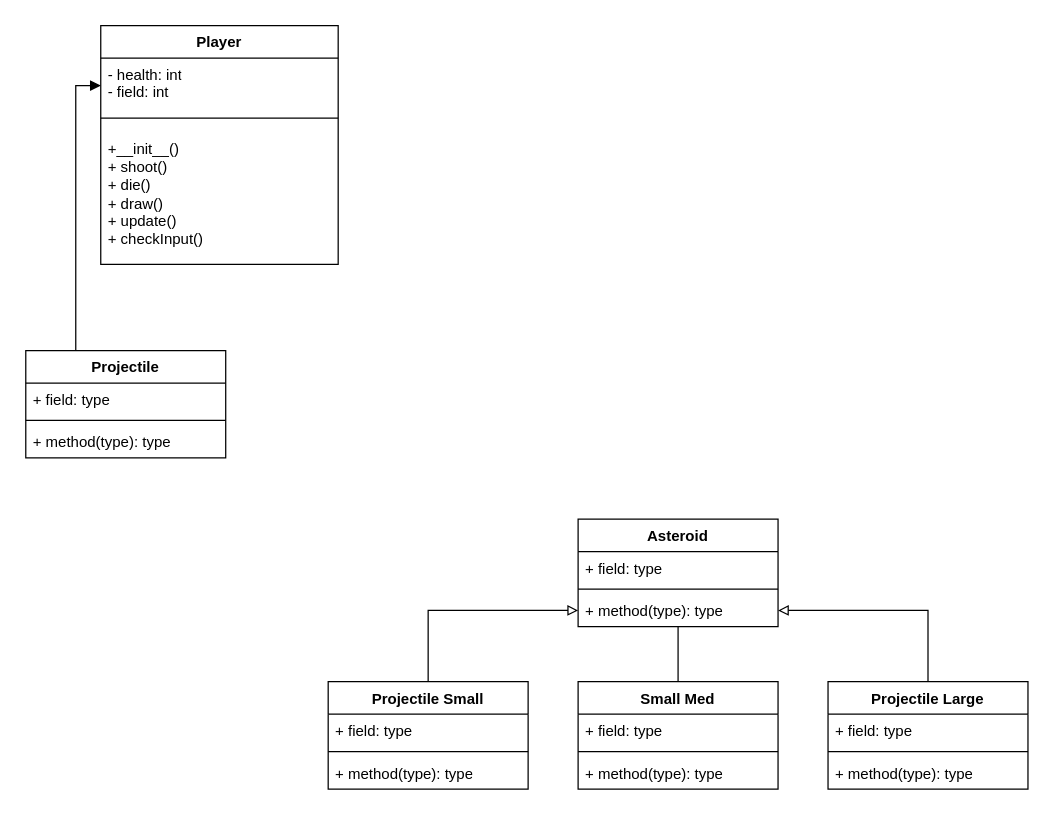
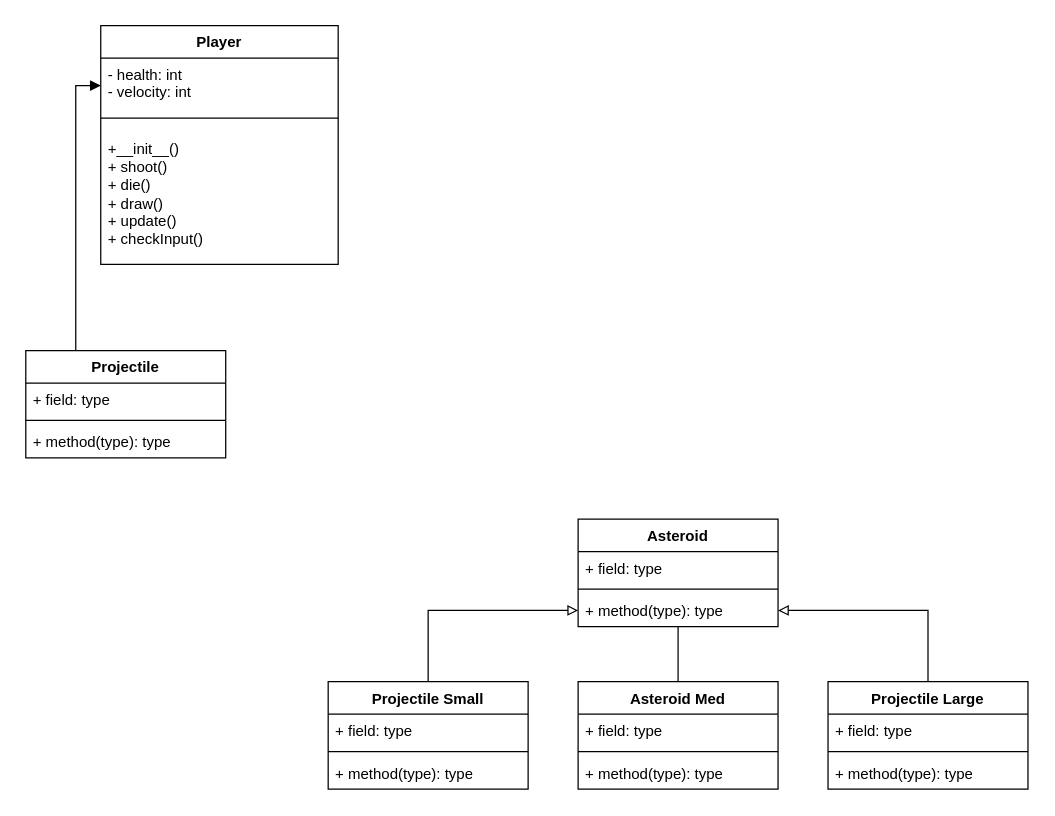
  <mxCell id="0" />
  <mxCell id="1" parent="0" />
  <mxCell id="2" value="Asteroid" style="swimlane;fontStyle=1;align=center;verticalAlign=top;childLayout=stackLayout;horizontal=1;startSize=26;horizontalStack=0;resizeParent=1;resizeParentMax=0;resizeLast=0;collapsible=1;marginBottom=0;whiteSpace=wrap;html=1;" parent="1" vertex="1"><mxGeometry x="462" y="415" width="160" height="86" as="geometry" /></mxCell>
  <mxCell id="3" value="+ field: type" style="text;strokeColor=none;fillColor=none;align=left;verticalAlign=top;spacingLeft=4;spacingRight=4;overflow=hidden;rotatable=0;points=[[0,0.5],[1,0.5]];portConstraint=eastwest;whiteSpace=wrap;html=1;" parent="2" vertex="1"><mxGeometry y="26" width="160" height="26" as="geometry" /></mxCell>
  <mxCell id="4" value="" style="line;strokeWidth=1;fillColor=none;align=left;verticalAlign=middle;spacingTop=-1;spacingLeft=3;spacingRight=3;rotatable=0;labelPosition=right;points=[];portConstraint=eastwest;strokeColor=inherit;" parent="2" vertex="1"><mxGeometry y="52" width="160" height="8" as="geometry" /></mxCell>
  <mxCell id="5" value="+ method(type): type" style="text;strokeColor=none;fillColor=none;align=left;verticalAlign=top;spacingLeft=4;spacingRight=4;overflow=hidden;rotatable=0;points=[[0,0.5],[1,0.5]];portConstraint=eastwest;whiteSpace=wrap;html=1;" parent="2" vertex="1"><mxGeometry y="60" width="160" height="26" as="geometry" /></mxCell>
  <mxCell id="6" value="Player" style="swimlane;fontStyle=1;align=center;verticalAlign=top;childLayout=stackLayout;horizontal=1;startSize=26;horizontalStack=0;resizeParent=1;resizeParentMax=0;resizeLast=0;collapsible=1;marginBottom=0;whiteSpace=wrap;html=1;" parent="1" vertex="1"><mxGeometry x="80" y="20" width="190" height="191" as="geometry" /></mxCell>
- <mxCell id="7" value="&lt;div&gt;- health: int&lt;/div&gt;&lt;div&gt;- field: int&lt;/div&gt;" style="text;strokeColor=none;fillColor=none;align=left;verticalAlign=top;spacingLeft=4;spacingRight=4;overflow=hidden;rotatable=0;points=[[0,0.5],[1,0.5]];portConstraint=eastwest;whiteSpace=wrap;html=1;" parent="6" vertex="1"><mxGeometry y="26" width="190" height="44" as="geometry" /></mxCell>
+ <mxCell id="7" value="&lt;div&gt;- health: int&lt;/div&gt;&lt;div&gt;- velocity: int&lt;/div&gt;" style="text;strokeColor=none;fillColor=none;align=left;verticalAlign=top;spacingLeft=4;spacingRight=4;overflow=hidden;rotatable=0;points=[[0,0.5],[1,0.5]];portConstraint=eastwest;whiteSpace=wrap;html=1;" parent="6" vertex="1"><mxGeometry y="26" width="190" height="44" as="geometry" /></mxCell>
  <mxCell id="8" value="" style="line;strokeWidth=1;fillColor=none;align=left;verticalAlign=middle;spacingTop=-1;spacingLeft=3;spacingRight=3;rotatable=0;labelPosition=right;points=[];portConstraint=eastwest;strokeColor=inherit;" parent="6" vertex="1"><mxGeometry y="70" width="190" height="8" as="geometry" /></mxCell>
  <mxCell id="9" value="&lt;div&gt;+__init__()&lt;/div&gt;&lt;div&gt;+ shoot()&lt;br&gt;&lt;/div&gt;&lt;div&gt;+ die()&lt;br&gt;&lt;/div&gt;&lt;div&gt;+ draw()&lt;/div&gt;&lt;div&gt;+ update()&lt;/div&gt;&lt;div&gt;+ checkInput()&lt;/div&gt;" style="text;strokeColor=none;fillColor=none;align=left;verticalAlign=middle;spacingLeft=4;spacingRight=4;overflow=hidden;rotatable=0;points=[[0,0.5],[1,0.5]];portConstraint=eastwest;whiteSpace=wrap;html=1;strokeWidth=1;horizontal=1;" parent="6" vertex="1"><mxGeometry y="78" width="190" height="113" as="geometry" /></mxCell>
  <mxCell id="10" value="Projectile Small" style="swimlane;fontStyle=1;align=center;verticalAlign=top;childLayout=stackLayout;horizontal=1;startSize=26;horizontalStack=0;resizeParent=1;resizeParentMax=0;resizeLast=0;collapsible=1;marginBottom=0;whiteSpace=wrap;html=1;" parent="1" vertex="1"><mxGeometry x="262" y="545" width="160" height="86" as="geometry" /></mxCell>
  <mxCell id="11" value="+ field: type" style="text;strokeColor=none;fillColor=none;align=left;verticalAlign=top;spacingLeft=4;spacingRight=4;overflow=hidden;rotatable=0;points=[[0,0.5],[1,0.5]];portConstraint=eastwest;whiteSpace=wrap;html=1;" parent="10" vertex="1"><mxGeometry y="26" width="160" height="26" as="geometry" /></mxCell>
  <mxCell id="12" value="" style="line;strokeWidth=1;fillColor=none;align=left;verticalAlign=middle;spacingTop=-1;spacingLeft=3;spacingRight=3;rotatable=0;labelPosition=right;points=[];portConstraint=eastwest;strokeColor=inherit;" parent="10" vertex="1"><mxGeometry y="52" width="160" height="8" as="geometry" /></mxCell>
  <mxCell id="13" value="+ method(type): type" style="text;strokeColor=none;fillColor=none;align=left;verticalAlign=top;spacingLeft=4;spacingRight=4;overflow=hidden;rotatable=0;points=[[0,0.5],[1,0.5]];portConstraint=eastwest;whiteSpace=wrap;html=1;" parent="10" vertex="1"><mxGeometry y="60" width="160" height="26" as="geometry" /></mxCell>
  <mxCell id="14" value="Projectile Large" style="swimlane;fontStyle=1;align=center;verticalAlign=top;childLayout=stackLayout;horizontal=1;startSize=26;horizontalStack=0;resizeParent=1;resizeParentMax=0;resizeLast=0;collapsible=1;marginBottom=0;whiteSpace=wrap;html=1;" parent="1" vertex="1"><mxGeometry x="662" y="545" width="160" height="86" as="geometry" /></mxCell>
  <mxCell id="15" value="+ field: type" style="text;strokeColor=none;fillColor=none;align=left;verticalAlign=top;spacingLeft=4;spacingRight=4;overflow=hidden;rotatable=0;points=[[0,0.5],[1,0.5]];portConstraint=eastwest;whiteSpace=wrap;html=1;" parent="14" vertex="1"><mxGeometry y="26" width="160" height="26" as="geometry" /></mxCell>
  <mxCell id="16" value="" style="line;strokeWidth=1;fillColor=none;align=left;verticalAlign=middle;spacingTop=-1;spacingLeft=3;spacingRight=3;rotatable=0;labelPosition=right;points=[];portConstraint=eastwest;strokeColor=inherit;" parent="14" vertex="1"><mxGeometry y="52" width="160" height="8" as="geometry" /></mxCell>
  <mxCell id="17" value="+ method(type): type" style="text;strokeColor=none;fillColor=none;align=left;verticalAlign=top;spacingLeft=4;spacingRight=4;overflow=hidden;rotatable=0;points=[[0,0.5],[1,0.5]];portConstraint=eastwest;whiteSpace=wrap;html=1;" parent="14" vertex="1"><mxGeometry y="60" width="160" height="26" as="geometry" /></mxCell>
  <mxCell id="18" style="edgeStyle=orthogonalEdgeStyle;rounded=0;orthogonalLoop=1;jettySize=auto;html=1;exitX=0.5;exitY=0;exitDx=0;exitDy=0;entryX=0.5;entryY=1;entryDx=0;entryDy=0;endArrow=none;endFill=0;" parent="1" source="19" target="2" edge="1"><mxGeometry relative="1" as="geometry" /></mxCell>
- <mxCell id="19" value="Small Med" style="swimlane;fontStyle=1;align=center;verticalAlign=top;childLayout=stackLayout;horizontal=1;startSize=26;horizontalStack=0;resizeParent=1;resizeParentMax=0;resizeLast=0;collapsible=1;marginBottom=0;whiteSpace=wrap;html=1;" parent="1" vertex="1"><mxGeometry x="462" y="545" width="160" height="86" as="geometry" /></mxCell>
+ <mxCell id="19" value="Asteroid Med" style="swimlane;fontStyle=1;align=center;verticalAlign=top;childLayout=stackLayout;horizontal=1;startSize=26;horizontalStack=0;resizeParent=1;resizeParentMax=0;resizeLast=0;collapsible=1;marginBottom=0;whiteSpace=wrap;html=1;" parent="1" vertex="1"><mxGeometry x="462" y="545" width="160" height="86" as="geometry" /></mxCell>
  <mxCell id="20" value="+ field: type" style="text;strokeColor=none;fillColor=none;align=left;verticalAlign=top;spacingLeft=4;spacingRight=4;overflow=hidden;rotatable=0;points=[[0,0.5],[1,0.5]];portConstraint=eastwest;whiteSpace=wrap;html=1;" parent="19" vertex="1"><mxGeometry y="26" width="160" height="26" as="geometry" /></mxCell>
  <mxCell id="21" value="" style="line;strokeWidth=1;fillColor=none;align=left;verticalAlign=middle;spacingTop=-1;spacingLeft=3;spacingRight=3;rotatable=0;labelPosition=right;points=[];portConstraint=eastwest;strokeColor=inherit;" parent="19" vertex="1"><mxGeometry y="52" width="160" height="8" as="geometry" /></mxCell>
  <mxCell id="22" value="+ method(type): type" style="text;strokeColor=none;fillColor=none;align=left;verticalAlign=top;spacingLeft=4;spacingRight=4;overflow=hidden;rotatable=0;points=[[0,0.5],[1,0.5]];portConstraint=eastwest;whiteSpace=wrap;html=1;" parent="19" vertex="1"><mxGeometry y="60" width="160" height="26" as="geometry" /></mxCell>
  <mxCell id="23" style="edgeStyle=orthogonalEdgeStyle;rounded=0;orthogonalLoop=1;jettySize=auto;html=1;entryX=1;entryY=0.5;entryDx=0;entryDy=0;endArrow=block;endFill=0;exitX=0.5;exitY=0;exitDx=0;exitDy=0;" parent="1" source="14" target="5" edge="1"><mxGeometry relative="1" as="geometry"><mxPoint x="692" y="465" as="sourcePoint" /></mxGeometry></mxCell>
  <mxCell id="24" style="edgeStyle=orthogonalEdgeStyle;rounded=0;orthogonalLoop=1;jettySize=auto;html=1;entryX=0;entryY=0.5;entryDx=0;entryDy=0;endArrow=block;endFill=0;exitX=0.5;exitY=0;exitDx=0;exitDy=0;" parent="1" source="10" target="5" edge="1"><mxGeometry relative="1" as="geometry"><mxPoint x="412" y="465" as="sourcePoint" /></mxGeometry></mxCell>
  <mxCell id="25" value="Projectile" style="swimlane;fontStyle=1;align=center;verticalAlign=top;childLayout=stackLayout;horizontal=1;startSize=26;horizontalStack=0;resizeParent=1;resizeParentMax=0;resizeLast=0;collapsible=1;marginBottom=0;whiteSpace=wrap;html=1;" parent="1" vertex="1"><mxGeometry x="20" y="280" width="160" height="86" as="geometry" /></mxCell>
  <mxCell id="26" value="+ field: type" style="text;strokeColor=none;fillColor=none;align=left;verticalAlign=top;spacingLeft=4;spacingRight=4;overflow=hidden;rotatable=0;points=[[0,0.5],[1,0.5]];portConstraint=eastwest;whiteSpace=wrap;html=1;" parent="25" vertex="1"><mxGeometry y="26" width="160" height="26" as="geometry" /></mxCell>
  <mxCell id="27" value="" style="line;strokeWidth=1;fillColor=none;align=left;verticalAlign=middle;spacingTop=-1;spacingLeft=3;spacingRight=3;rotatable=0;labelPosition=right;points=[];portConstraint=eastwest;strokeColor=inherit;" parent="25" vertex="1"><mxGeometry y="52" width="160" height="8" as="geometry" /></mxCell>
  <mxCell id="28" value="+ method(type): type" style="text;strokeColor=none;fillColor=none;align=left;verticalAlign=top;spacingLeft=4;spacingRight=4;overflow=hidden;rotatable=0;points=[[0,0.5],[1,0.5]];portConstraint=eastwest;whiteSpace=wrap;html=1;" parent="25" vertex="1"><mxGeometry y="60" width="160" height="26" as="geometry" /></mxCell>
  <mxCell id="29" value="" style="endArrow=block;html=1;edgeStyle=orthogonalEdgeStyle;rounded=0;exitX=0.25;exitY=0;exitDx=0;exitDy=0;entryX=0;entryY=0.5;entryDx=0;entryDy=0;" parent="1" source="25" target="7" edge="1"><mxGeometry relative="1" as="geometry"><mxPoint x="390" y="200" as="sourcePoint" /><mxPoint x="550" y="200" as="targetPoint" /></mxGeometry></mxCell>
